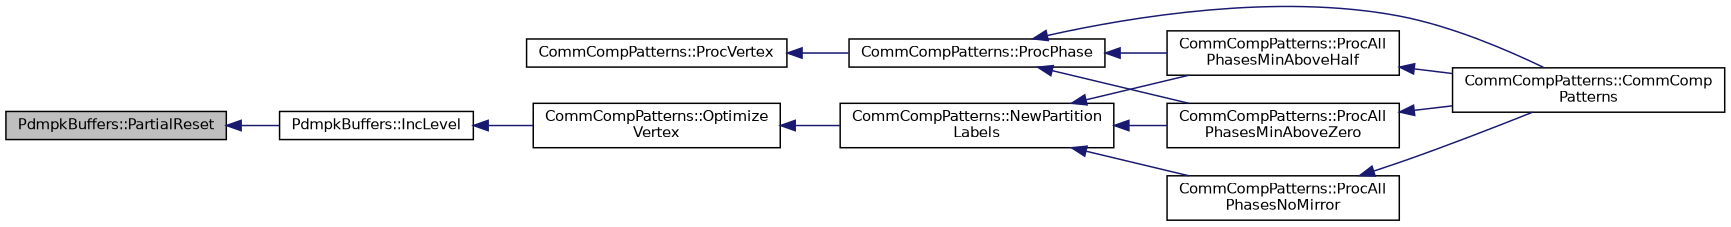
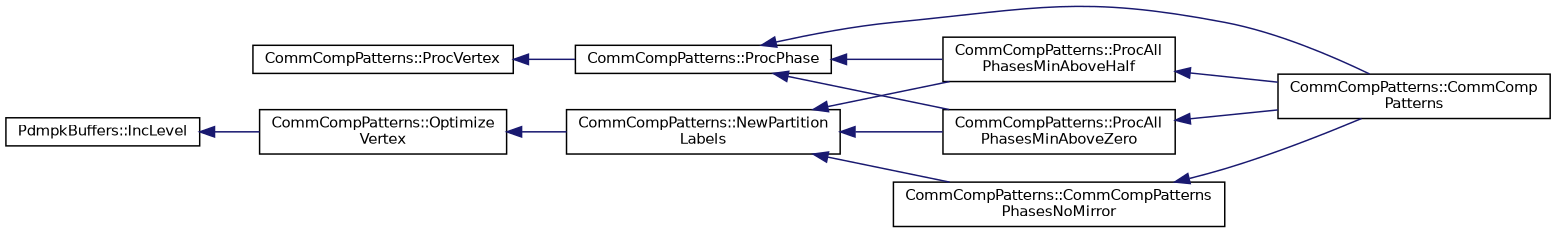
  digraph {
    rankdir=LR
    node [color=black fillcolor=white fontname=Helvetica fontsize=10 shape=record style=filled]
    edge [color=midnightblue dir=back fontname=Helvetica fontsize=10 labelfontname=Helvetica labelfontsize=10 style=solid]
-   n1 [fillcolor=grey75 fontcolor=black height=0.2 label="PdmpkBuffers::PartialReset" width=0.4]
    n2 [height=0.2 label="PdmpkBuffers::IncLevel" width=0.4]
    n3 [height=0.2 label="CommCompPatterns::Optimize\lVertex" width=0.4]
    n4 [height=0.2 label="CommCompPatterns::NewPartition\lLabels" width=0.4]
    n5 [height=0.2 label="CommCompPatterns::ProcVertex" width=0.4]
    n6 [height=0.2 label="CommCompPatterns::ProcPhase" width=0.4]
-   n7 [height=0.2 label="CommCompPatterns::ProcAll\lPhasesNoMirror" width=0.4]
+   n7 [height=0.2 label="CommCompPatterns::CommCompPatterns\lPhasesNoMirror" width=0.4]
    n8 [height=0.2 label="CommCompPatterns::ProcAll\lPhasesMinAboveHalf" width=0.4]
    n9 [height=0.2 label="CommCompPatterns::ProcAll\lPhasesMinAboveZero" width=0.4]
    n10 [height=0.2 label="CommCompPatterns::CommComp\lPatterns" width=0.4]
-   n1 -> n2
    n2 -> n3
    n3 -> n4
    n4 -> n7
    n4 -> n8
    n4 -> n9
    n5 -> n6
    n6 -> n8
    n6 -> n9
    n6 -> n10
    n7 -> n10
    n8 -> n10
    n9 -> n10
  }
